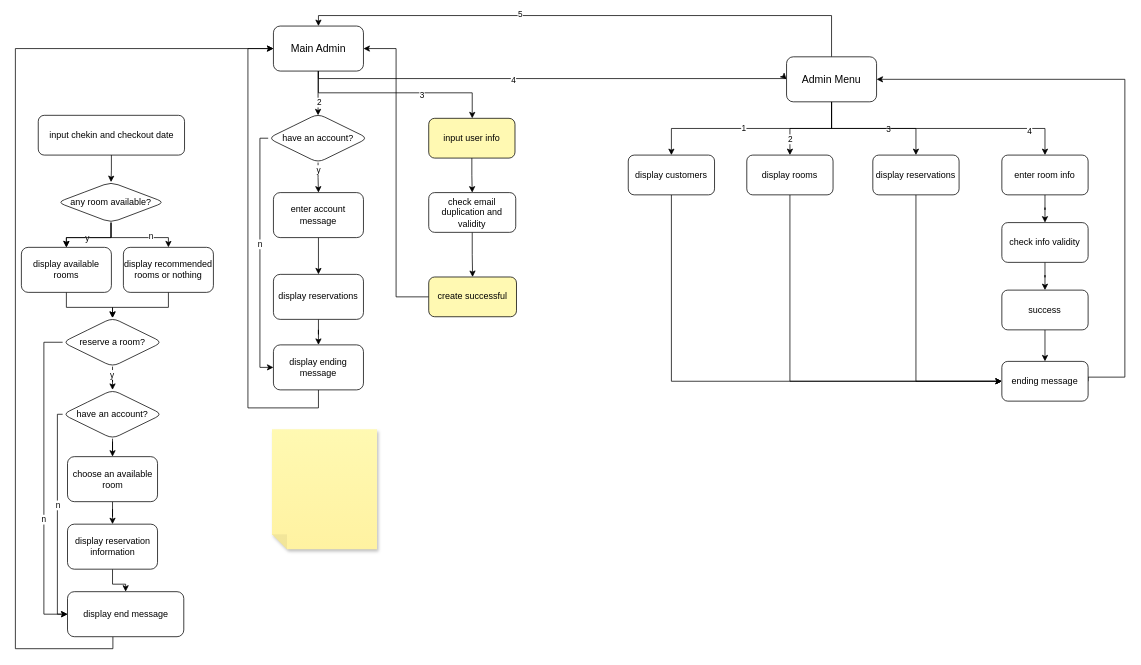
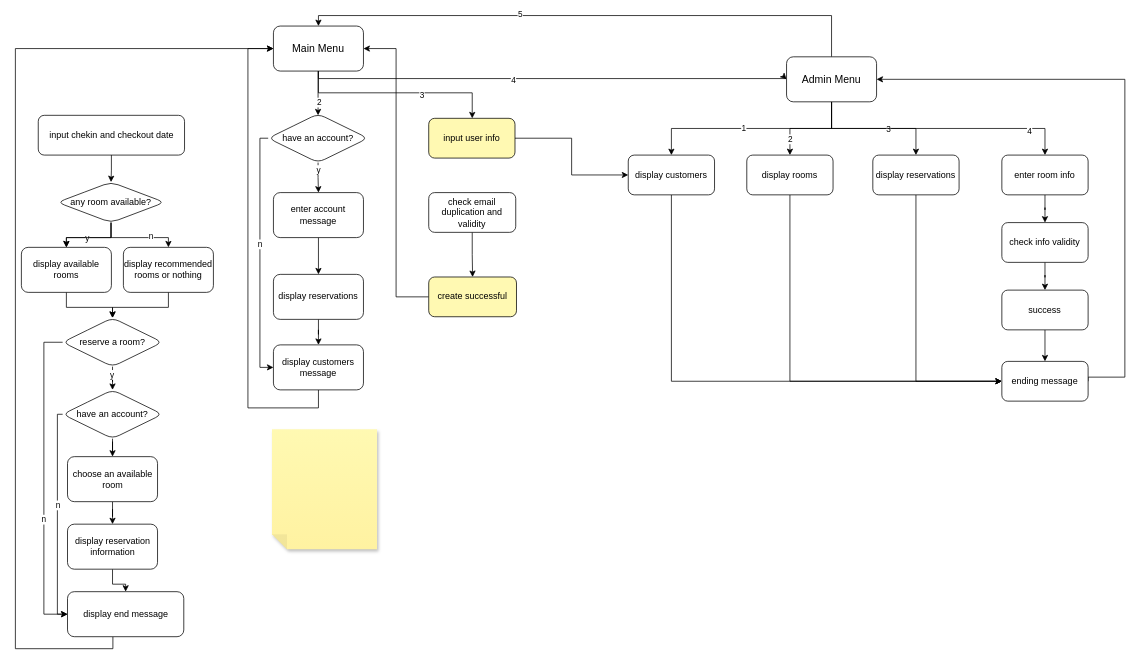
  <mxCell id="0" />
  <mxCell id="1" parent="0" />
  <mxCell id="2" style="edgeStyle=orthogonalEdgeStyle;rounded=0;orthogonalLoop=1;jettySize=auto;html=1;entryX=0.5;entryY=0;entryDx=0;entryDy=0;" edge="1" parent="1" source="8"><mxGeometry relative="1" as="geometry"><mxPoint x="423.5" y="153" as="targetPoint" /></mxGeometry></mxCell>
  <mxCell id="3" value="2" style="edgeLabel;html=1;align=center;verticalAlign=middle;resizable=0;points=[];" vertex="1" connectable="0" parent="2"><mxGeometry x="0.361" y="1" relative="1" as="geometry"><mxPoint y="1" as="offset" /></mxGeometry></mxCell>
  <mxCell id="4" style="edgeStyle=orthogonalEdgeStyle;rounded=0;orthogonalLoop=1;jettySize=auto;html=1;exitX=0.5;exitY=1;exitDx=0;exitDy=0;" edge="1" parent="1" source="8" target="48"><mxGeometry relative="1" as="geometry"><Array as="points"><mxPoint x="424" y="123" /><mxPoint x="629" y="123" /></Array></mxGeometry></mxCell>
  <mxCell id="5" value="3" style="edgeLabel;html=1;align=center;verticalAlign=middle;resizable=0;points=[];" vertex="1" connectable="0" parent="4"><mxGeometry x="0.238" y="-2" relative="1" as="geometry"><mxPoint as="offset" /></mxGeometry></mxCell>
  <mxCell id="6" style="edgeStyle=orthogonalEdgeStyle;rounded=0;orthogonalLoop=1;jettySize=auto;html=1;exitX=0.5;exitY=1;exitDx=0;exitDy=0;entryX=0;entryY=0.5;entryDx=0;entryDy=0;" edge="1" parent="1" source="8" target="63"><mxGeometry relative="1" as="geometry"><mxPoint x="944" y="136" as="targetPoint" /><Array as="points"><mxPoint x="424" y="104" /><mxPoint x="1047" y="104" /></Array></mxGeometry></mxCell>
  <mxCell id="7" value="4" style="edgeLabel;html=1;align=center;verticalAlign=middle;resizable=0;points=[];" vertex="1" connectable="0" parent="6"><mxGeometry x="-0.153" y="-2" relative="1" as="geometry"><mxPoint as="offset" /></mxGeometry></mxCell>
- <mxCell id="8" value="&lt;font style=&quot;font-size: 14px;&quot;&gt;Main Admin&lt;/font&gt;" style="rounded=1;whiteSpace=wrap;html=1;" vertex="1" parent="1"><mxGeometry x="364" y="34" width="120" height="60" as="geometry" /></mxCell>
+ <mxCell id="8" value="&lt;font style=&quot;font-size: 14px;&quot;&gt;Main Menu&lt;/font&gt;" style="rounded=1;whiteSpace=wrap;html=1;" vertex="1" parent="1"><mxGeometry x="364" y="34" width="120" height="60" as="geometry" /></mxCell>
  <mxCell id="9" value="input chekin and checkout date" style="rounded=1;whiteSpace=wrap;html=1;" vertex="1" parent="1"><mxGeometry x="50.5" y="153" width="195" height="53" as="geometry" /></mxCell>
  <mxCell id="10" value="" style="edgeStyle=orthogonalEdgeStyle;rounded=0;orthogonalLoop=1;jettySize=auto;html=1;exitX=0.5;exitY=1;exitDx=0;exitDy=0;" edge="1" parent="1" source="9" target="16"><mxGeometry relative="1" as="geometry"><mxPoint x="147.5" y="296" as="sourcePoint" /></mxGeometry></mxCell>
  <mxCell id="11" value="" style="edgeStyle=orthogonalEdgeStyle;rounded=0;orthogonalLoop=1;jettySize=auto;html=1;" edge="1" parent="1" source="16" target="18"><mxGeometry relative="1" as="geometry" /></mxCell>
  <mxCell id="12" value="y" style="edgeLabel;html=1;align=center;verticalAlign=middle;resizable=0;points=[];" vertex="1" connectable="0" parent="11"><mxGeometry x="0.114" relative="1" as="geometry"><mxPoint as="offset" /></mxGeometry></mxCell>
  <mxCell id="13" value="" style="edgeStyle=orthogonalEdgeStyle;rounded=0;orthogonalLoop=1;jettySize=auto;html=1;" edge="1" parent="1" source="16" target="18"><mxGeometry relative="1" as="geometry" /></mxCell>
  <mxCell id="14" value="" style="edgeStyle=orthogonalEdgeStyle;rounded=0;orthogonalLoop=1;jettySize=auto;html=1;exitX=0.5;exitY=1;exitDx=0;exitDy=0;" edge="1" parent="1" source="16" target="20"><mxGeometry relative="1" as="geometry"><mxPoint x="132" y="296" as="sourcePoint" /></mxGeometry></mxCell>
  <mxCell id="15" value="n" style="edgeLabel;html=1;align=center;verticalAlign=middle;resizable=0;points=[];" vertex="1" connectable="0" parent="14"><mxGeometry x="0.313" y="2" relative="1" as="geometry"><mxPoint x="1" as="offset" /></mxGeometry></mxCell>
  <mxCell id="16" value="any room available?" style="rhombus;whiteSpace=wrap;html=1;rounded=1;" vertex="1" parent="1"><mxGeometry x="76" y="242" width="143" height="54" as="geometry" /></mxCell>
  <mxCell id="17" value="" style="edgeStyle=orthogonalEdgeStyle;rounded=0;orthogonalLoop=1;jettySize=auto;html=1;" edge="1" parent="1" source="18" target="25"><mxGeometry relative="1" as="geometry" /></mxCell>
  <mxCell id="18" value="display available rooms" style="whiteSpace=wrap;html=1;rounded=1;" vertex="1" parent="1"><mxGeometry x="28" y="329" width="120" height="60" as="geometry" /></mxCell>
  <mxCell id="19" style="edgeStyle=orthogonalEdgeStyle;rounded=0;orthogonalLoop=1;jettySize=auto;html=1;exitX=0.5;exitY=1;exitDx=0;exitDy=0;entryX=0.5;entryY=0;entryDx=0;entryDy=0;" edge="1" parent="1" source="20" target="25"><mxGeometry relative="1" as="geometry" /></mxCell>
  <mxCell id="20" value="display recommended rooms or nothing" style="whiteSpace=wrap;html=1;rounded=1;" vertex="1" parent="1"><mxGeometry x="164" y="329" width="120" height="60" as="geometry" /></mxCell>
  <mxCell id="21" value="" style="edgeStyle=orthogonalEdgeStyle;rounded=0;orthogonalLoop=1;jettySize=auto;html=1;" edge="1" parent="1" source="25" target="29"><mxGeometry relative="1" as="geometry" /></mxCell>
  <mxCell id="22" value="y" style="edgeLabel;html=1;align=center;verticalAlign=middle;resizable=0;points=[];" vertex="1" connectable="0" parent="21"><mxGeometry x="-0.592" y="-1" relative="1" as="geometry"><mxPoint as="offset" /></mxGeometry></mxCell>
  <mxCell id="23" style="edgeStyle=orthogonalEdgeStyle;rounded=0;orthogonalLoop=1;jettySize=auto;html=1;entryX=0;entryY=0.5;entryDx=0;entryDy=0;" edge="1" parent="1" source="25" target="35"><mxGeometry relative="1" as="geometry"><Array as="points"><mxPoint x="58" y="456" /><mxPoint x="58" y="818" /></Array></mxGeometry></mxCell>
  <mxCell id="24" value="n" style="edgeLabel;html=1;align=center;verticalAlign=middle;resizable=0;points=[];" vertex="1" connectable="0" parent="23"><mxGeometry x="0.243" y="-1" relative="1" as="geometry"><mxPoint y="1" as="offset" /></mxGeometry></mxCell>
  <mxCell id="25" value="reserve a room?" style="rhombus;whiteSpace=wrap;html=1;rounded=1;" vertex="1" parent="1"><mxGeometry x="83" y="423" width="133" height="65" as="geometry" /></mxCell>
  <mxCell id="26" value="" style="edgeStyle=orthogonalEdgeStyle;rounded=0;orthogonalLoop=1;jettySize=auto;html=1;" edge="1" parent="1" source="29" target="31"><mxGeometry relative="1" as="geometry" /></mxCell>
  <mxCell id="27" style="edgeStyle=orthogonalEdgeStyle;rounded=0;orthogonalLoop=1;jettySize=auto;html=1;exitX=0;exitY=0.5;exitDx=0;exitDy=0;entryX=0;entryY=0.5;entryDx=0;entryDy=0;" edge="1" parent="1" source="29" target="35"><mxGeometry relative="1" as="geometry"><Array as="points"><mxPoint x="76" y="552" /><mxPoint x="76" y="818" /></Array></mxGeometry></mxCell>
  <mxCell id="28" value="n" style="edgeLabel;html=1;align=center;verticalAlign=middle;resizable=0;points=[];" vertex="1" connectable="0" parent="27"><mxGeometry x="-0.112" relative="1" as="geometry"><mxPoint y="1" as="offset" /></mxGeometry></mxCell>
  <mxCell id="29" value="have an account?" style="rhombus;whiteSpace=wrap;html=1;rounded=1;" vertex="1" parent="1"><mxGeometry x="83" y="519" width="133" height="65" as="geometry" /></mxCell>
  <mxCell id="30" value="" style="edgeStyle=orthogonalEdgeStyle;rounded=0;orthogonalLoop=1;jettySize=auto;html=1;" edge="1" parent="1" source="31" target="33"><mxGeometry relative="1" as="geometry" /></mxCell>
  <mxCell id="31" value="choose an available room" style="whiteSpace=wrap;html=1;rounded=1;" vertex="1" parent="1"><mxGeometry x="89.5" y="608" width="120" height="60" as="geometry" /></mxCell>
  <mxCell id="32" value="" style="edgeStyle=orthogonalEdgeStyle;rounded=0;orthogonalLoop=1;jettySize=auto;html=1;" edge="1" parent="1" source="33" target="35"><mxGeometry relative="1" as="geometry" /></mxCell>
  <mxCell id="33" value="display reservation information" style="whiteSpace=wrap;html=1;rounded=1;" vertex="1" parent="1"><mxGeometry x="89.5" y="698" width="120" height="60" as="geometry" /></mxCell>
  <mxCell id="34" style="edgeStyle=orthogonalEdgeStyle;rounded=0;orthogonalLoop=1;jettySize=auto;html=1;entryX=0;entryY=0.5;entryDx=0;entryDy=0;" edge="1" parent="1" source="35" target="8"><mxGeometry relative="1" as="geometry"><mxPoint x="20" y="475" as="targetPoint" /><Array as="points"><mxPoint x="150" y="864" /><mxPoint x="20" y="864" /><mxPoint x="20" y="64" /></Array></mxGeometry></mxCell>
  <mxCell id="35" value="display end message" style="whiteSpace=wrap;html=1;rounded=1;" vertex="1" parent="1"><mxGeometry x="89.5" y="788" width="155" height="60" as="geometry" /></mxCell>
  <mxCell id="36" value="" style="edgeStyle=orthogonalEdgeStyle;rounded=0;orthogonalLoop=1;jettySize=auto;html=1;" edge="1" parent="1" source="40" target="42"><mxGeometry relative="1" as="geometry" /></mxCell>
  <mxCell id="37" value="y" style="edgeLabel;html=1;align=center;verticalAlign=middle;resizable=0;points=[];" vertex="1" connectable="0" parent="36"><mxGeometry x="-0.559" relative="1" as="geometry"><mxPoint as="offset" /></mxGeometry></mxCell>
  <mxCell id="38" style="edgeStyle=orthogonalEdgeStyle;rounded=0;orthogonalLoop=1;jettySize=auto;html=1;exitX=0;exitY=0.5;exitDx=0;exitDy=0;entryX=0;entryY=0.5;entryDx=0;entryDy=0;" edge="1" parent="1" source="40" target="46"><mxGeometry relative="1" as="geometry"><Array as="points"><mxPoint x="346" y="184" /><mxPoint x="346" y="489" /></Array></mxGeometry></mxCell>
  <mxCell id="39" value="n" style="edgeLabel;html=1;align=center;verticalAlign=middle;resizable=0;points=[];" vertex="1" connectable="0" parent="38"><mxGeometry x="-0.09" y="-1" relative="1" as="geometry"><mxPoint as="offset" /></mxGeometry></mxCell>
  <mxCell id="40" value="have an account?" style="rhombus;whiteSpace=wrap;html=1;rounded=1;" vertex="1" parent="1"><mxGeometry x="357" y="151" width="133" height="65" as="geometry" /></mxCell>
  <mxCell id="41" value="" style="edgeStyle=orthogonalEdgeStyle;rounded=0;orthogonalLoop=1;jettySize=auto;html=1;" edge="1" parent="1" source="42" target="44"><mxGeometry relative="1" as="geometry" /></mxCell>
  <mxCell id="42" value="enter account message" style="whiteSpace=wrap;html=1;rounded=1;" vertex="1" parent="1"><mxGeometry x="364" y="256" width="120" height="60" as="geometry" /></mxCell>
  <mxCell id="43" value="" style="edgeStyle=orthogonalEdgeStyle;rounded=0;orthogonalLoop=1;jettySize=auto;html=1;" edge="1" parent="1" source="44" target="46"><mxGeometry relative="1" as="geometry" /></mxCell>
  <mxCell id="44" value="display reservations" style="whiteSpace=wrap;html=1;rounded=1;" vertex="1" parent="1"><mxGeometry x="364" y="365" width="120" height="60" as="geometry" /></mxCell>
  <mxCell id="45" style="edgeStyle=orthogonalEdgeStyle;rounded=0;orthogonalLoop=1;jettySize=auto;html=1;entryX=0;entryY=0.5;entryDx=0;entryDy=0;exitX=0.5;exitY=1;exitDx=0;exitDy=0;" edge="1" parent="1" source="46" target="8"><mxGeometry relative="1" as="geometry"><Array as="points"><mxPoint x="424" y="543" /><mxPoint x="330" y="543" /><mxPoint x="330" y="64" /></Array></mxGeometry></mxCell>
- <mxCell id="46" value="display ending message" style="whiteSpace=wrap;html=1;rounded=1;" vertex="1" parent="1"><mxGeometry x="364" y="459" width="120" height="60" as="geometry" /></mxCell>
- <mxCell id="47" value="" style="edgeStyle=orthogonalEdgeStyle;rounded=0;orthogonalLoop=1;jettySize=auto;html=1;" edge="1" parent="1" source="48" target="50"><mxGeometry relative="1" as="geometry" /></mxCell>
+ <mxCell id="46" value="display customers message" style="whiteSpace=wrap;html=1;rounded=1;" vertex="1" parent="1"><mxGeometry x="364" y="459" width="120" height="60" as="geometry" /></mxCell>
+ <mxCell id="47" value="" style="edgeStyle=orthogonalEdgeStyle;rounded=0;orthogonalLoop=1;jettySize=auto;html=1;" edge="1" parent="1" source="48" target="65"><mxGeometry relative="1" as="geometry" /></mxCell>
  <mxCell id="48" value="input user info" style="rounded=1;whiteSpace=wrap;html=1;fillColor=#fff9b2;" vertex="1" parent="1"><mxGeometry x="571" y="157" width="115" height="53" as="geometry" /></mxCell>
  <mxCell id="49" value="" style="edgeStyle=orthogonalEdgeStyle;rounded=0;orthogonalLoop=1;jettySize=auto;html=1;" edge="1" parent="1" source="50" target="52"><mxGeometry relative="1" as="geometry" /></mxCell>
  <mxCell id="50" value="check email duplication and validity" style="rounded=1;whiteSpace=wrap;html=1;" vertex="1" parent="1"><mxGeometry x="571" y="256" width="116" height="53" as="geometry" /></mxCell>
  <mxCell id="51" style="edgeStyle=orthogonalEdgeStyle;rounded=0;orthogonalLoop=1;jettySize=auto;html=1;entryX=1;entryY=0.5;entryDx=0;entryDy=0;" edge="1" parent="1" source="52" target="8"><mxGeometry relative="1" as="geometry" /></mxCell>
  <mxCell id="52" value="create successful" style="rounded=1;whiteSpace=wrap;html=1;fillColor=#fff9b2;" vertex="1" parent="1"><mxGeometry x="571" y="368.5" width="117" height="53" as="geometry" /></mxCell>
  <mxCell id="53" style="edgeStyle=orthogonalEdgeStyle;rounded=0;orthogonalLoop=1;jettySize=auto;html=1;entryX=0.5;entryY=0;entryDx=0;entryDy=0;exitX=0.5;exitY=1;exitDx=0;exitDy=0;" edge="1" parent="1" source="63" target="65"><mxGeometry relative="1" as="geometry" /></mxCell>
  <mxCell id="54" value="1" style="edgeLabel;html=1;align=center;verticalAlign=middle;resizable=0;points=[];" vertex="1" connectable="0" parent="53"><mxGeometry x="0.079" relative="1" as="geometry"><mxPoint as="offset" /></mxGeometry></mxCell>
  <mxCell id="55" style="edgeStyle=orthogonalEdgeStyle;rounded=0;orthogonalLoop=1;jettySize=auto;html=1;" edge="1" parent="1" source="63" target="67"><mxGeometry relative="1" as="geometry" /></mxCell>
  <mxCell id="56" value="2" style="edgeLabel;html=1;align=center;verticalAlign=middle;resizable=0;points=[];" vertex="1" connectable="0" parent="55"><mxGeometry x="0.664" relative="1" as="geometry"><mxPoint as="offset" /></mxGeometry></mxCell>
  <mxCell id="57" style="edgeStyle=orthogonalEdgeStyle;rounded=0;orthogonalLoop=1;jettySize=auto;html=1;entryX=0.5;entryY=0;entryDx=0;entryDy=0;" edge="1" parent="1" source="63" target="69"><mxGeometry relative="1" as="geometry" /></mxCell>
  <mxCell id="58" value="3" style="edgeLabel;html=1;align=center;verticalAlign=middle;resizable=0;points=[];" vertex="1" connectable="0" parent="57"><mxGeometry x="0.212" y="-1" relative="1" as="geometry"><mxPoint as="offset" /></mxGeometry></mxCell>
  <mxCell id="59" style="edgeStyle=orthogonalEdgeStyle;rounded=0;orthogonalLoop=1;jettySize=auto;html=1;exitX=0.5;exitY=1;exitDx=0;exitDy=0;" edge="1" parent="1" source="63" target="71"><mxGeometry relative="1" as="geometry" /></mxCell>
  <mxCell id="60" value="4" style="edgeLabel;html=1;align=center;verticalAlign=middle;resizable=0;points=[];" vertex="1" connectable="0" parent="59"><mxGeometry x="0.681" y="-3" relative="1" as="geometry"><mxPoint as="offset" /></mxGeometry></mxCell>
  <mxCell id="61" style="edgeStyle=orthogonalEdgeStyle;rounded=0;orthogonalLoop=1;jettySize=auto;html=1;entryX=0.5;entryY=0;entryDx=0;entryDy=0;exitX=0.5;exitY=0;exitDx=0;exitDy=0;" edge="1" parent="1" source="63" target="8"><mxGeometry relative="1" as="geometry"><Array as="points"><mxPoint x="1108" y="20" /><mxPoint x="424" y="20" /></Array></mxGeometry></mxCell>
  <mxCell id="62" value="5" style="edgeLabel;html=1;align=center;verticalAlign=middle;resizable=0;points=[];" vertex="1" connectable="0" parent="61"><mxGeometry x="0.252" y="-3" relative="1" as="geometry"><mxPoint as="offset" /></mxGeometry></mxCell>
  <mxCell id="63" value="&lt;font style=&quot;font-size: 14px;&quot;&gt;Admin Menu&lt;/font&gt;" style="rounded=1;whiteSpace=wrap;html=1;" vertex="1" parent="1"><mxGeometry x="1048" y="75" width="120" height="60" as="geometry" /></mxCell>
  <mxCell id="64" style="edgeStyle=orthogonalEdgeStyle;rounded=0;orthogonalLoop=1;jettySize=auto;html=1;entryX=0;entryY=0.5;entryDx=0;entryDy=0;exitX=0.5;exitY=1;exitDx=0;exitDy=0;" edge="1" parent="1" source="65" target="77"><mxGeometry relative="1" as="geometry" /></mxCell>
  <mxCell id="65" value="display customers" style="rounded=1;whiteSpace=wrap;html=1;" vertex="1" parent="1"><mxGeometry x="837" y="206" width="115" height="53" as="geometry" /></mxCell>
  <mxCell id="66" style="edgeStyle=orthogonalEdgeStyle;rounded=0;orthogonalLoop=1;jettySize=auto;html=1;exitX=0.5;exitY=1;exitDx=0;exitDy=0;entryX=0;entryY=0.5;entryDx=0;entryDy=0;" edge="1" parent="1" source="67" target="77"><mxGeometry relative="1" as="geometry" /></mxCell>
  <mxCell id="67" value="display rooms" style="rounded=1;whiteSpace=wrap;html=1;" vertex="1" parent="1"><mxGeometry x="995" y="206" width="115" height="53" as="geometry" /></mxCell>
  <mxCell id="68" style="edgeStyle=orthogonalEdgeStyle;rounded=0;orthogonalLoop=1;jettySize=auto;html=1;entryX=0;entryY=0.5;entryDx=0;entryDy=0;exitX=0.5;exitY=1;exitDx=0;exitDy=0;" edge="1" parent="1" source="69" target="77"><mxGeometry relative="1" as="geometry" /></mxCell>
  <mxCell id="69" value="display reservations" style="rounded=1;whiteSpace=wrap;html=1;" vertex="1" parent="1"><mxGeometry x="1163" y="206" width="115" height="53" as="geometry" /></mxCell>
  <mxCell id="70" value="" style="edgeStyle=orthogonalEdgeStyle;rounded=0;orthogonalLoop=1;jettySize=auto;html=1;" edge="1" parent="1" source="71" target="73"><mxGeometry relative="1" as="geometry" /></mxCell>
  <mxCell id="71" value="enter room info" style="rounded=1;whiteSpace=wrap;html=1;" vertex="1" parent="1"><mxGeometry x="1335" y="206" width="115" height="53" as="geometry" /></mxCell>
  <mxCell id="72" value="" style="edgeStyle=orthogonalEdgeStyle;rounded=0;orthogonalLoop=1;jettySize=auto;html=1;" edge="1" parent="1" source="73" target="76"><mxGeometry relative="1" as="geometry" /></mxCell>
  <mxCell id="73" value="check info validity" style="rounded=1;whiteSpace=wrap;html=1;" vertex="1" parent="1"><mxGeometry x="1335" y="296" width="115" height="53" as="geometry" /></mxCell>
  <mxCell id="74" style="edgeStyle=orthogonalEdgeStyle;rounded=0;orthogonalLoop=1;jettySize=auto;html=1;entryX=1;entryY=0.5;entryDx=0;entryDy=0;exitX=1;exitY=0.5;exitDx=0;exitDy=0;" edge="1" parent="1" source="77" target="63"><mxGeometry relative="1" as="geometry"><Array as="points"><mxPoint x="1450" y="502" /><mxPoint x="1499" y="502" /><mxPoint x="1499" y="105" /></Array></mxGeometry></mxCell>
  <mxCell id="75" value="" style="edgeStyle=orthogonalEdgeStyle;rounded=0;orthogonalLoop=1;jettySize=auto;html=1;" edge="1" parent="1" source="76" target="77"><mxGeometry relative="1" as="geometry" /></mxCell>
  <mxCell id="76" value="success" style="rounded=1;whiteSpace=wrap;html=1;" vertex="1" parent="1"><mxGeometry x="1335" y="386" width="115" height="53" as="geometry" /></mxCell>
  <mxCell id="77" value="ending message" style="rounded=1;whiteSpace=wrap;html=1;" vertex="1" parent="1"><mxGeometry x="1335" y="481" width="115" height="53" as="geometry" /></mxCell>
  <mxCell id="78" value="" style="shape=note;whiteSpace=wrap;html=1;backgroundOutline=1;fontColor=#000000;darkOpacity=0.05;fillColor=#FFF9B2;strokeColor=none;fillStyle=solid;direction=west;gradientDirection=north;gradientColor=#FFF2A1;shadow=1;size=20;pointerEvents=1;" vertex="1" parent="1"><mxGeometry x="362.083" y="571.417" width="140" height="160" as="geometry" /></mxCell>
